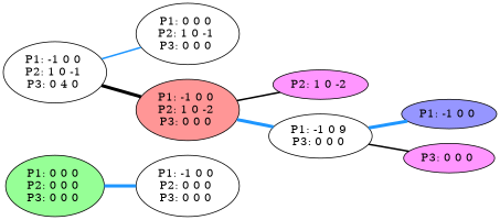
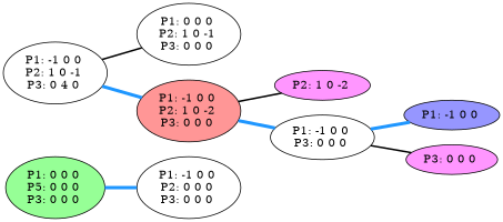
  graph {
    color=black
    rankdir=LR
    node [style=filled]
    edge [color="#1E96FF" penwidth=4.0 style=bold]
-   n1 [fillcolor="#96FF96" label="P1: 0 0 0 \nP2: 0 0 0 \nP3: 0 0 0 \n"]
+   n1 [fillcolor="#96FF96" label="P1: 0 0 0 \nP5: 0 0 0 \nP3: 0 0 0 \n"]
    n2 [label="P1: -1 0 0 \nP2: 0 0 0 \nP3: 0 0 0 \n" style=""]
    n3 [label="P1: -1 0 0 \nP2: 1 0 -1 \nP3: 0 4 0 \n" style=""]
    n4 [label="P1: 0 0 0 \nP2: 1 0 -1 \nP3: 0 0 0 \n" style=""]
    n5 [fillcolor="#FF9696" label="P1: -1 0 0 \nP2: 1 0 -2 \nP3: 0 0 0 \n"]
    n6 [fillcolor="#FF96FF" label="P2: 1 0 -2 \n"]
-   n7 [label="P1: -1 0 9 \nP3: 0 0 0 \n" style=""]
+   n7 [label="P1: -1 0 0 \nP3: 0 0 0 \n" style=""]
    n8 [fillcolor="#9696FF" label="P1: -1 0 0 \n"]
    n9 [fillcolor="#FF96FF" label="P3: 0 0 0 \n"]
    n1 -- n2
-   n3 -- n4 [penwidth=""]
-   n3 -- n5 [color=black]
+   n3 -- n4 [color=black penwidth=""]
+   n3 -- n5
    n5 -- n6 [color=black penwidth=""]
    n5 -- n7
    n7 -- n8
    n7 -- n9 [color=black penwidth=""]
  }
